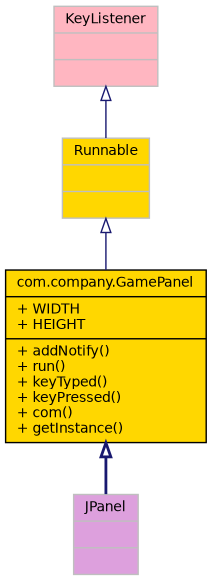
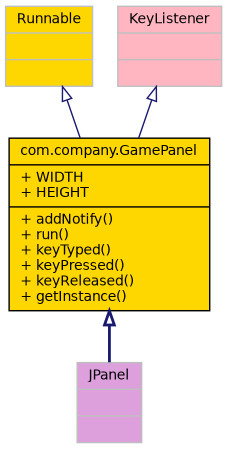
  digraph {
    node [color=grey75 fillcolor=gold fontname=Helvetica fontsize=10 shape=record style=filled]
    edge [arrowtail=onormal color=midnightblue dir=back fontname=Helvetica fontsize=10 labelfontname=Helvetica labelfontsize=10 style=solid]
-   n1 [color=black fontcolor=black height=0.2 label="{com.company.GamePanel\n|+ WIDTH\l+ HEIGHT\l|+ addNotify()\l+ run()\l+ keyTyped()\l+ keyPressed()\l+ com()\l+ getInstance()\l}" width=0.4]
+   n1 [color=black fontcolor=black height=0.2 label="{com.company.GamePanel\n|+ WIDTH\l+ HEIGHT\l|+ addNotify()\l+ run()\l+ keyTyped()\l+ keyPressed()\l+ keyReleased()\l+ getInstance()\l}" width=0.4]
    n2 [fillcolor=plum height=0.2 label="{JPanel\n||}" width=0.4]
    n3 [height=0.2 label="{Runnable\n||}" width=0.4]
    n4 [fillcolor=lightpink height=0.2 label="{KeyListener\n||}" width=0.4]
    n1 -> n2 [style=bold]
    n3 -> n1
-   n4 -> n3
+   n4 -> n1
  }
